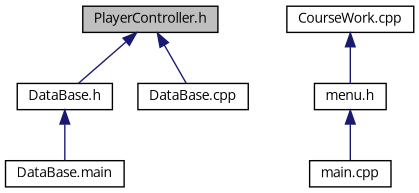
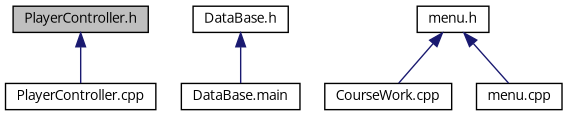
  digraph {
    fontname="Open Sans"
    node [color=black fillcolor=white fontname="Open Sans" fontsize=10 shape=record style=filled]
    edge [color=midnightblue dir=back fontname="Open Sans" fontsize=10 labelfontname=Helvetica labelfontsize=10 style=solid]
    n1 [fillcolor=grey75 fontcolor=black height=0.2 label="PlayerController.h" width=0.4]
    n2 [height=0.2 label="DataBase.h" width=0.4]
-   n3 [height=0.2 label="DataBase.cpp" width=0.4]
+   n3 [height=0.2 label="PlayerController.cpp" width=0.4]
    n4 [height=0.2 label="DataBase.main" width=0.4]
    n5 [height=0.2 label="menu.h" width=0.4]
    n6 [height=0.2 label="CourseWork.cpp" width=0.4]
-   n7 [height=0.2 label="main.cpp" width=0.4]
-   n1 -> n2
+   n7 [height=0.2 label="menu.cpp" width=0.4]
    n1 -> n3
    n2 -> n4
-   n6 -> n5
+   n5 -> n6
    n5 -> n7
  }
